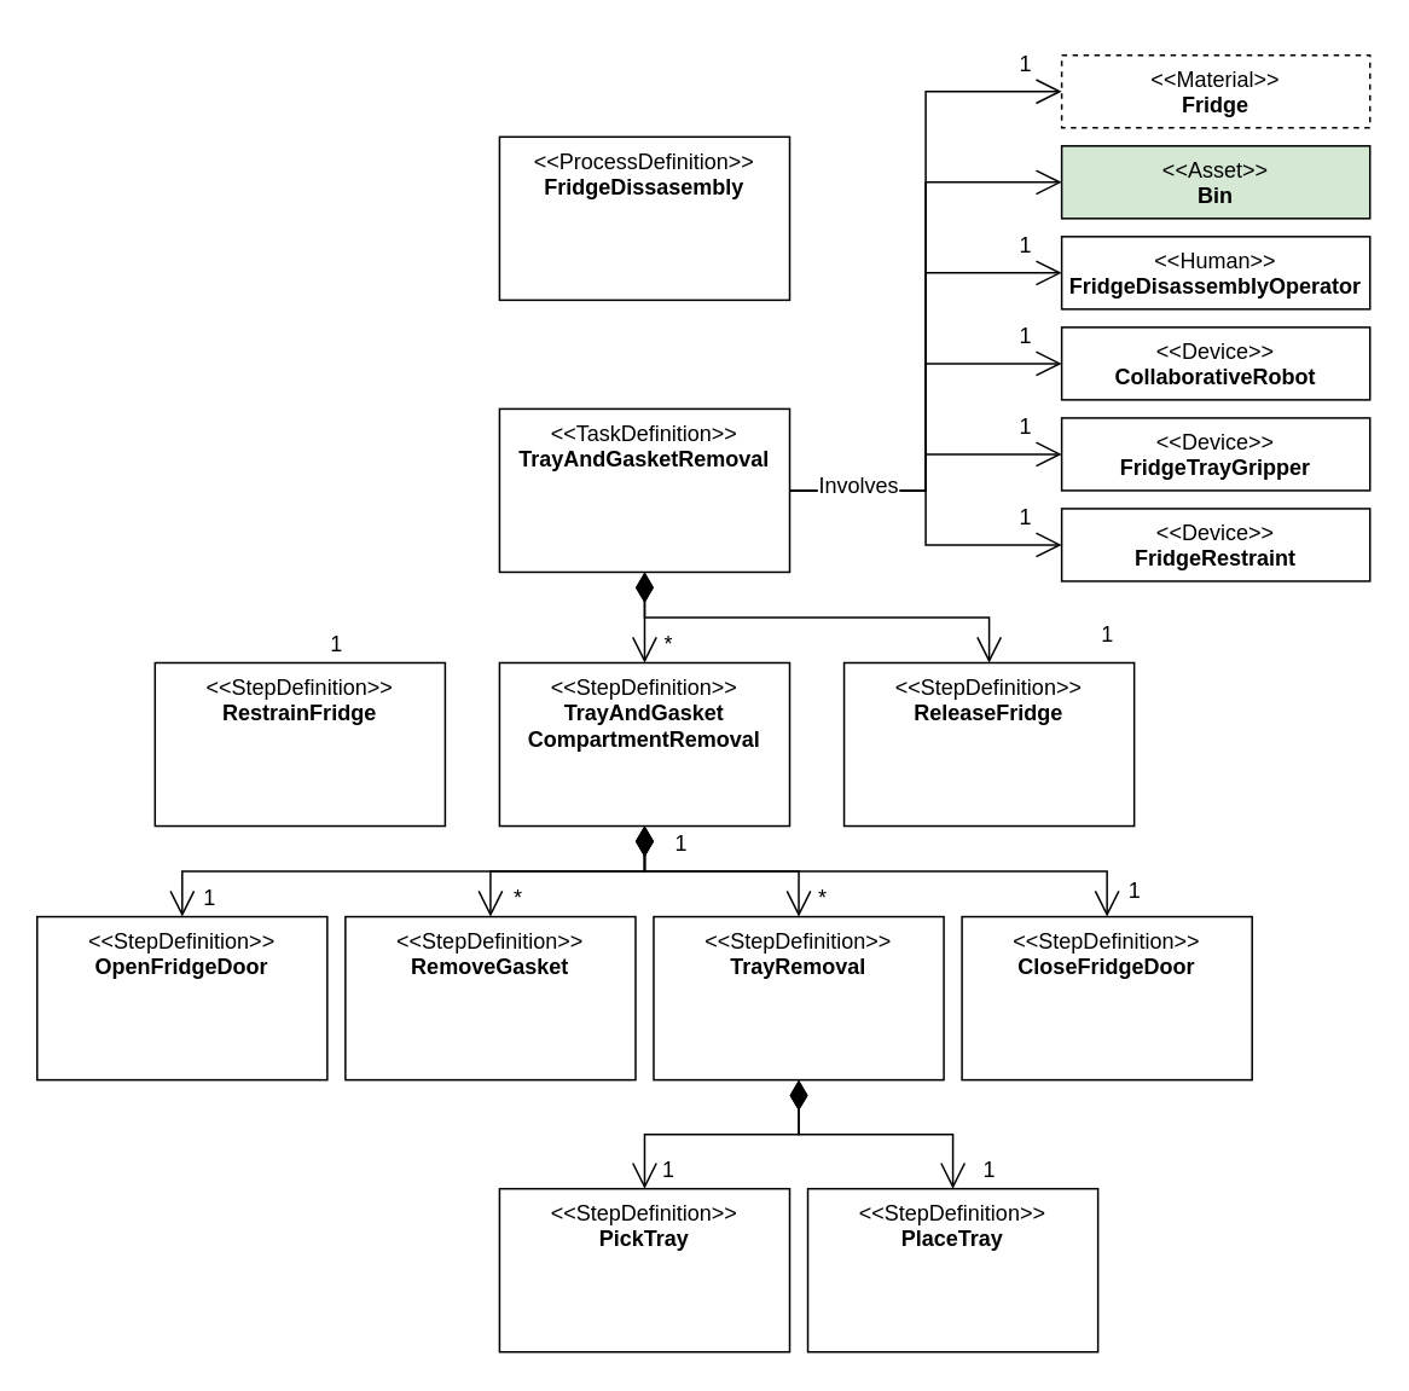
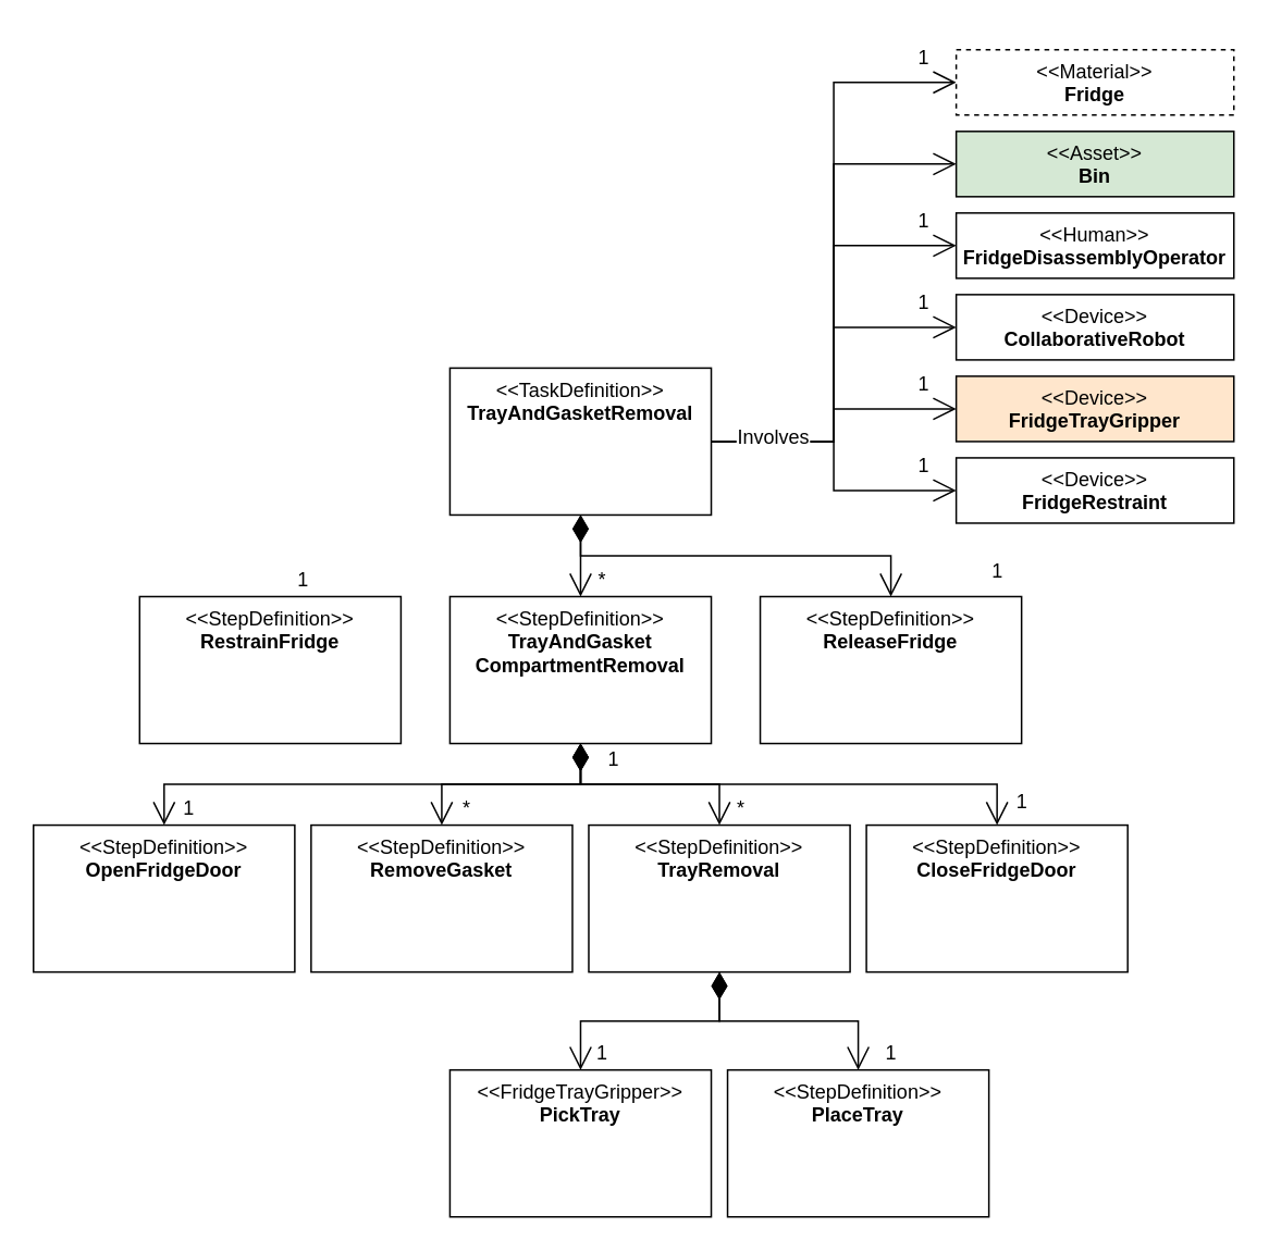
  <mxCell id="0" />
  <mxCell id="1" parent="0" />
- <mxCell id="2" value="&lt;span style=&quot;font-weight: normal;&quot;&gt;&amp;lt;&amp;lt;ProcessDefinition&amp;gt;&amp;gt;&lt;/span&gt;&lt;br&gt;FridgeDissasembly" style="rounded=0;whiteSpace=wrap;html=1;fontStyle=1;spacingBottom=0;verticalAlign=top;" vertex="1" parent="1"><mxGeometry x="275" y="75" width="160" height="90" as="geometry" /></mxCell>
  <mxCell id="3" style="edgeStyle=orthogonalEdgeStyle;shape=connector;rounded=0;html=1;exitX=0.5;exitY=1;exitDx=0;exitDy=0;entryX=0.5;entryY=0;entryDx=0;entryDy=0;labelBackgroundColor=default;strokeColor=default;strokeWidth=1;fontFamily=Helvetica;fontSize=12;fontColor=default;startArrow=diamondThin;startFill=1;endArrow=open;startSize=14;endSize=12;" edge="1" parent="1" source="11" target="16"><mxGeometry relative="1" as="geometry" /></mxCell>
  <mxCell id="4" style="edgeStyle=orthogonalEdgeStyle;shape=connector;rounded=0;html=1;exitX=0.5;exitY=1;exitDx=0;exitDy=0;entryX=0.5;entryY=0;entryDx=0;entryDy=0;labelBackgroundColor=default;strokeColor=default;strokeWidth=1;fontFamily=Helvetica;fontSize=12;fontColor=default;startArrow=diamondThin;startFill=1;endArrow=open;startSize=14;endSize=12;" edge="1" parent="1" source="11" target="23"><mxGeometry relative="1" as="geometry" /></mxCell>
  <mxCell id="5" style="edgeStyle=orthogonalEdgeStyle;shape=connector;rounded=0;html=1;exitX=1;exitY=0.5;exitDx=0;exitDy=0;entryX=0;entryY=0.5;entryDx=0;entryDy=0;labelBackgroundColor=default;strokeColor=default;strokeWidth=1;fontFamily=Helvetica;fontSize=12;fontColor=default;startArrow=none;startFill=0;endArrow=open;startSize=14;endSize=12;" edge="1" parent="1" source="11" target="42"><mxGeometry relative="1" as="geometry" /></mxCell>
  <mxCell id="6" style="edgeStyle=orthogonalEdgeStyle;shape=connector;rounded=0;html=1;exitX=1;exitY=0.5;exitDx=0;exitDy=0;entryX=0;entryY=0.5;entryDx=0;entryDy=0;labelBackgroundColor=default;strokeColor=default;strokeWidth=1;fontFamily=Helvetica;fontSize=12;fontColor=default;startArrow=none;startFill=0;endArrow=open;startSize=14;endSize=12;" edge="1" parent="1" source="11" target="41"><mxGeometry relative="1" as="geometry" /></mxCell>
  <mxCell id="7" style="edgeStyle=orthogonalEdgeStyle;shape=connector;rounded=0;html=1;entryX=0;entryY=0.5;entryDx=0;entryDy=0;labelBackgroundColor=default;strokeColor=default;strokeWidth=1;fontFamily=Helvetica;fontSize=12;fontColor=default;startArrow=none;startFill=0;endArrow=open;startSize=14;endSize=12;" edge="1" parent="1" source="11" target="40"><mxGeometry relative="1" as="geometry" /></mxCell>
  <mxCell id="8" style="edgeStyle=orthogonalEdgeStyle;shape=connector;rounded=0;html=1;entryX=0;entryY=0.5;entryDx=0;entryDy=0;labelBackgroundColor=default;strokeColor=default;strokeWidth=1;fontFamily=Helvetica;fontSize=12;fontColor=default;startArrow=none;startFill=0;endArrow=open;startSize=14;endSize=12;" edge="1" parent="1" source="11" target="39"><mxGeometry relative="1" as="geometry" /></mxCell>
  <mxCell id="9" style="edgeStyle=orthogonalEdgeStyle;shape=connector;rounded=0;html=1;entryX=0;entryY=0.5;entryDx=0;entryDy=0;labelBackgroundColor=default;strokeColor=default;strokeWidth=1;fontFamily=Helvetica;fontSize=12;fontColor=default;startArrow=none;startFill=0;endArrow=open;startSize=14;endSize=12;" edge="1" parent="1" source="11" target="38"><mxGeometry relative="1" as="geometry" /></mxCell>
  <mxCell id="10" style="edgeStyle=orthogonalEdgeStyle;shape=connector;rounded=0;html=1;entryX=0;entryY=0.5;entryDx=0;entryDy=0;labelBackgroundColor=default;strokeColor=default;strokeWidth=1;fontFamily=Helvetica;fontSize=12;fontColor=default;startArrow=none;startFill=0;endArrow=open;startSize=14;endSize=12;" edge="1" parent="1" source="11" target="37"><mxGeometry relative="1" as="geometry" /></mxCell>
  <mxCell id="11" value="&lt;span style=&quot;font-weight: normal;&quot;&gt;&amp;lt;&amp;lt;TaskDefinition&amp;gt;&amp;gt;&lt;/span&gt;&lt;br&gt;TrayAndGasketRemoval" style="rounded=0;whiteSpace=wrap;html=1;fontStyle=1;spacingBottom=0;verticalAlign=top;" vertex="1" parent="1"><mxGeometry x="275" y="225" width="160" height="90" as="geometry" /></mxCell>
  <mxCell id="12" style="edgeStyle=orthogonalEdgeStyle;shape=connector;rounded=0;html=1;exitX=0.5;exitY=1;exitDx=0;exitDy=0;labelBackgroundColor=default;strokeColor=default;strokeWidth=1;fontFamily=Helvetica;fontSize=12;fontColor=default;startArrow=diamondThin;startFill=1;endArrow=open;startSize=14;endSize=12;" edge="1" parent="1" source="14" target="25"><mxGeometry relative="1" as="geometry" /></mxCell>
  <mxCell id="13" style="edgeStyle=orthogonalEdgeStyle;shape=connector;rounded=0;html=1;exitX=0.5;exitY=1;exitDx=0;exitDy=0;entryX=0.5;entryY=0;entryDx=0;entryDy=0;labelBackgroundColor=default;strokeColor=default;strokeWidth=1;fontFamily=Helvetica;fontSize=12;fontColor=default;startArrow=diamondThin;startFill=1;endArrow=open;startSize=14;endSize=12;" edge="1" parent="1" source="14" target="26"><mxGeometry relative="1" as="geometry" /></mxCell>
  <mxCell id="14" value="&lt;span style=&quot;font-weight: normal;&quot;&gt;&amp;lt;&amp;lt;StepDefinition&amp;gt;&amp;gt;&lt;/span&gt;&lt;br&gt;TrayRemoval" style="rounded=0;whiteSpace=wrap;html=1;fontStyle=1;spacingBottom=0;verticalAlign=top;" vertex="1" parent="1"><mxGeometry x="360" y="505" width="160" height="90" as="geometry" /></mxCell>
  <mxCell id="15" value="&lt;span style=&quot;font-weight: normal;&quot;&gt;&amp;lt;&amp;lt;StepDefinition&amp;gt;&amp;gt;&lt;/span&gt;&lt;br&gt;RestrainFridge" style="rounded=0;whiteSpace=wrap;html=1;fontStyle=1;spacingBottom=0;verticalAlign=top;" vertex="1" parent="1"><mxGeometry x="85" y="365" width="160" height="90" as="geometry" /></mxCell>
  <mxCell id="16" value="&lt;span style=&quot;font-weight: normal;&quot;&gt;&amp;lt;&amp;lt;StepDefinition&amp;gt;&amp;gt;&lt;/span&gt;&lt;br&gt;ReleaseFridge" style="rounded=0;whiteSpace=wrap;html=1;fontStyle=1;spacingBottom=0;verticalAlign=top;" vertex="1" parent="1"><mxGeometry x="465" y="365" width="160" height="90" as="geometry" /></mxCell>
  <mxCell id="17" value="&lt;span style=&quot;font-weight: normal;&quot;&gt;&amp;lt;&amp;lt;StepDefinition&amp;gt;&amp;gt;&lt;/span&gt;&lt;br&gt;OpenFridgeDoor" style="rounded=0;whiteSpace=wrap;html=1;fontStyle=1;spacingBottom=0;verticalAlign=top;" vertex="1" parent="1"><mxGeometry x="20" y="505" width="160" height="90" as="geometry" /></mxCell>
  <mxCell id="18" value="&lt;span style=&quot;font-weight: normal;&quot;&gt;&amp;lt;&amp;lt;StepDefinition&amp;gt;&amp;gt;&lt;br&gt;&lt;/span&gt;CloseFridgeDoor" style="rounded=0;whiteSpace=wrap;html=1;fontStyle=1;spacingBottom=0;verticalAlign=top;" vertex="1" parent="1"><mxGeometry x="530" y="505" width="160" height="90" as="geometry" /></mxCell>
  <mxCell id="19" style="edgeStyle=orthogonalEdgeStyle;shape=connector;rounded=0;html=1;exitX=0.5;exitY=1;exitDx=0;exitDy=0;entryX=0.5;entryY=0;entryDx=0;entryDy=0;labelBackgroundColor=default;strokeColor=default;strokeWidth=1;fontFamily=Helvetica;fontSize=12;fontColor=default;startArrow=diamondThin;startFill=1;endArrow=open;startSize=14;endSize=12;" edge="1" parent="1" source="23" target="17"><mxGeometry relative="1" as="geometry" /></mxCell>
  <mxCell id="20" style="edgeStyle=orthogonalEdgeStyle;shape=connector;rounded=0;html=1;exitX=0.5;exitY=1;exitDx=0;exitDy=0;labelBackgroundColor=default;strokeColor=default;strokeWidth=1;fontFamily=Helvetica;fontSize=12;fontColor=default;startArrow=diamondThin;startFill=1;endArrow=open;startSize=14;endSize=12;" edge="1" parent="1" source="23" target="14"><mxGeometry relative="1" as="geometry" /></mxCell>
  <mxCell id="21" style="edgeStyle=orthogonalEdgeStyle;shape=connector;rounded=0;html=1;exitX=0.5;exitY=1;exitDx=0;exitDy=0;entryX=0.5;entryY=0;entryDx=0;entryDy=0;labelBackgroundColor=default;strokeColor=default;strokeWidth=1;fontFamily=Helvetica;fontSize=12;fontColor=default;startArrow=diamondThin;startFill=1;endArrow=open;startSize=14;endSize=12;" edge="1" parent="1" source="23" target="18"><mxGeometry relative="1" as="geometry" /></mxCell>
  <mxCell id="22" style="edgeStyle=orthogonalEdgeStyle;shape=connector;rounded=0;html=1;exitX=0.5;exitY=1;exitDx=0;exitDy=0;entryX=0.5;entryY=0;entryDx=0;entryDy=0;labelBackgroundColor=default;strokeColor=default;strokeWidth=1;fontFamily=Helvetica;fontSize=12;fontColor=default;startArrow=diamondThin;startFill=1;endArrow=open;startSize=14;endSize=12;" edge="1" parent="1" source="23" target="24"><mxGeometry relative="1" as="geometry" /></mxCell>
  <mxCell id="23" value="&lt;span style=&quot;font-weight: normal;&quot;&gt;&amp;lt;&amp;lt;StepDefinition&amp;gt;&amp;gt;&lt;/span&gt;&lt;br&gt;TrayAndGasket&lt;br&gt;CompartmentRemoval" style="rounded=0;whiteSpace=wrap;html=1;fontStyle=1;spacingBottom=0;verticalAlign=top;" vertex="1" parent="1"><mxGeometry x="275" y="365" width="160" height="90" as="geometry" /></mxCell>
  <mxCell id="24" value="&lt;span style=&quot;font-weight: normal;&quot;&gt;&amp;lt;&amp;lt;StepDefinition&amp;gt;&amp;gt;&lt;/span&gt;&lt;br&gt;RemoveGasket" style="rounded=0;whiteSpace=wrap;html=1;fontStyle=1;spacingBottom=0;verticalAlign=top;" vertex="1" parent="1"><mxGeometry x="190" y="505" width="160" height="90" as="geometry" /></mxCell>
- <mxCell id="25" value="&lt;span style=&quot;font-weight: normal;&quot;&gt;&amp;lt;&amp;lt;StepDefinition&amp;gt;&amp;gt;&lt;/span&gt;&lt;br&gt;PickTray" style="rounded=0;whiteSpace=wrap;html=1;fontStyle=1;spacingBottom=0;verticalAlign=top;" vertex="1" parent="1"><mxGeometry x="275" y="655" width="160" height="90" as="geometry" /></mxCell>
+ <mxCell id="25" value="&lt;span style=&quot;font-weight: normal;&quot;&gt;&amp;lt;&amp;lt;FridgeTrayGripper&amp;gt;&amp;gt;&lt;/span&gt;&lt;br&gt;PickTray" style="rounded=0;whiteSpace=wrap;html=1;fontStyle=1;spacingBottom=0;verticalAlign=top;" vertex="1" parent="1"><mxGeometry x="275" y="655" width="160" height="90" as="geometry" /></mxCell>
  <mxCell id="26" value="&lt;span style=&quot;font-weight: normal;&quot;&gt;&amp;lt;&amp;lt;StepDefinition&amp;gt;&amp;gt;&lt;/span&gt;&lt;br&gt;PlaceTray" style="rounded=0;whiteSpace=wrap;html=1;fontStyle=1;spacingBottom=0;verticalAlign=top;" vertex="1" parent="1"><mxGeometry x="445" y="655" width="160" height="90" as="geometry" /></mxCell>
  <mxCell id="27" value="*" style="text;html=1;align=center;verticalAlign=middle;resizable=0;points=[];autosize=1;strokeColor=none;fillColor=none;fontSize=12;fontFamily=Helvetica;fontColor=default;" vertex="1" parent="1"><mxGeometry x="438" y="480" width="30" height="30" as="geometry" /></mxCell>
  <mxCell id="28" value="1" style="text;html=1;align=center;verticalAlign=middle;resizable=0;points=[];autosize=1;strokeColor=none;fillColor=none;fontSize=12;fontFamily=Helvetica;fontColor=default;" vertex="1" parent="1"><mxGeometry x="360" y="450" width="30" height="30" as="geometry" /></mxCell>
  <mxCell id="29" value="1" style="text;html=1;align=center;verticalAlign=middle;resizable=0;points=[];autosize=1;strokeColor=none;fillColor=none;fontSize=12;fontFamily=Helvetica;fontColor=default;" vertex="1" parent="1"><mxGeometry x="170" y="340" width="30" height="30" as="geometry" /></mxCell>
  <mxCell id="30" value="1" style="text;html=1;align=center;verticalAlign=middle;resizable=0;points=[];autosize=1;strokeColor=none;fillColor=none;fontSize=12;fontFamily=Helvetica;fontColor=default;" vertex="1" parent="1"><mxGeometry x="595" y="335" width="30" height="30" as="geometry" /></mxCell>
  <mxCell id="31" value="*" style="text;html=1;align=center;verticalAlign=middle;resizable=0;points=[];autosize=1;strokeColor=none;fillColor=none;fontSize=12;fontFamily=Helvetica;fontColor=default;" vertex="1" parent="1"><mxGeometry x="353" y="340" width="30" height="30" as="geometry" /></mxCell>
  <mxCell id="32" value="1" style="text;html=1;align=center;verticalAlign=middle;resizable=0;points=[];autosize=1;strokeColor=none;fillColor=none;fontSize=12;fontFamily=Helvetica;fontColor=default;" vertex="1" parent="1"><mxGeometry x="100" y="480" width="30" height="30" as="geometry" /></mxCell>
  <mxCell id="33" value="*" style="text;html=1;align=center;verticalAlign=middle;resizable=0;points=[];autosize=1;strokeColor=none;fillColor=none;fontSize=12;fontFamily=Helvetica;fontColor=default;" vertex="1" parent="1"><mxGeometry x="270" y="480" width="30" height="30" as="geometry" /></mxCell>
  <mxCell id="34" value="1" style="text;html=1;align=center;verticalAlign=middle;resizable=0;points=[];autosize=1;strokeColor=none;fillColor=none;fontSize=12;fontFamily=Helvetica;fontColor=default;" vertex="1" parent="1"><mxGeometry x="610" y="476" width="30" height="30" as="geometry" /></mxCell>
  <mxCell id="35" value="1" style="text;html=1;align=center;verticalAlign=middle;resizable=0;points=[];autosize=1;strokeColor=none;fillColor=none;fontSize=12;fontFamily=Helvetica;fontColor=default;" vertex="1" parent="1"><mxGeometry x="353" y="630" width="30" height="30" as="geometry" /></mxCell>
  <mxCell id="36" value="1" style="text;html=1;align=center;verticalAlign=middle;resizable=0;points=[];autosize=1;strokeColor=none;fillColor=none;fontSize=12;fontFamily=Helvetica;fontColor=default;" vertex="1" parent="1"><mxGeometry x="530" y="630" width="30" height="30" as="geometry" /></mxCell>
  <mxCell id="37" value="&lt;span style=&quot;font-weight: normal;&quot;&gt;&amp;lt;&amp;lt;Material&amp;gt;&amp;gt;&lt;/span&gt;&lt;br&gt;Fridge" style="rounded=0;whiteSpace=wrap;html=1;fontStyle=1;spacingBottom=0;verticalAlign=top;dashed=1;" vertex="1" parent="1"><mxGeometry x="585" y="30" width="170" height="40" as="geometry" /></mxCell>
  <mxCell id="38" value="&lt;span style=&quot;font-weight: normal;&quot;&gt;&amp;lt;&amp;lt;Asset&amp;gt;&amp;gt;&lt;br&gt;&lt;/span&gt;Bin" style="rounded=0;whiteSpace=wrap;html=1;fontStyle=1;spacingBottom=0;verticalAlign=top;fillColor=#d5e8d4;" vertex="1" parent="1"><mxGeometry x="585" y="80" width="170" height="40" as="geometry" /></mxCell>
  <mxCell id="39" value="&lt;span style=&quot;font-weight: normal;&quot;&gt;&amp;lt;&amp;lt;Human&amp;gt;&amp;gt;&lt;/span&gt;&lt;br&gt;FridgeDisassemblyOperator" style="rounded=0;whiteSpace=wrap;html=1;fontStyle=1;spacingBottom=0;verticalAlign=top;" vertex="1" parent="1"><mxGeometry x="585" y="130" width="170" height="40" as="geometry" /></mxCell>
  <mxCell id="40" value="&lt;span style=&quot;font-weight: normal;&quot;&gt;&amp;lt;&amp;lt;Device&amp;gt;&amp;gt;&lt;/span&gt;&lt;br&gt;CollaborativeRobot" style="rounded=0;whiteSpace=wrap;html=1;fontStyle=1;spacingBottom=0;verticalAlign=top;" vertex="1" parent="1"><mxGeometry x="585" y="180" width="170" height="40" as="geometry" /></mxCell>
- <mxCell id="41" value="&lt;span style=&quot;font-weight: normal;&quot;&gt;&amp;lt;&amp;lt;Device&amp;gt;&amp;gt;&lt;/span&gt;&lt;br&gt;FridgeTrayGripper" style="rounded=0;whiteSpace=wrap;html=1;fontStyle=1;spacingBottom=0;verticalAlign=top;" vertex="1" parent="1"><mxGeometry x="585" y="230" width="170" height="40" as="geometry" /></mxCell>
+ <mxCell id="41" value="&lt;span style=&quot;font-weight: normal;&quot;&gt;&amp;lt;&amp;lt;Device&amp;gt;&amp;gt;&lt;/span&gt;&lt;br&gt;FridgeTrayGripper" style="rounded=0;whiteSpace=wrap;html=1;fontStyle=1;spacingBottom=0;verticalAlign=top;fillColor=#ffe6cc;" vertex="1" parent="1"><mxGeometry x="585" y="230" width="170" height="40" as="geometry" /></mxCell>
  <mxCell id="42" value="&lt;span style=&quot;font-weight: normal;&quot;&gt;&amp;lt;&amp;lt;Device&amp;gt;&amp;gt;&lt;/span&gt;&lt;br&gt;FridgeRestraint" style="rounded=0;whiteSpace=wrap;html=1;fontStyle=1;spacingBottom=0;verticalAlign=top;" vertex="1" parent="1"><mxGeometry x="585" y="280" width="170" height="40" as="geometry" /></mxCell>
  <mxCell id="43" value="Involves" style="text;html=1;align=center;verticalAlign=middle;resizable=0;points=[];autosize=1;strokeColor=none;fillColor=none;fontSize=12;fontFamily=Helvetica;fontColor=default;labelBackgroundColor=default;" vertex="1" parent="1"><mxGeometry x="438" y="253" width="70" height="30" as="geometry" /></mxCell>
  <mxCell id="44" value="1" style="text;html=1;align=center;verticalAlign=middle;resizable=0;points=[];autosize=1;strokeColor=none;fillColor=none;fontSize=12;fontFamily=Helvetica;fontColor=default;" vertex="1" parent="1"><mxGeometry x="550" y="20" width="30" height="30" as="geometry" /></mxCell>
  <mxCell id="45" value="1" style="text;html=1;align=center;verticalAlign=middle;resizable=0;points=[];autosize=1;strokeColor=none;fillColor=none;fontSize=12;fontFamily=Helvetica;fontColor=default;" vertex="1" parent="1"><mxGeometry x="550" y="120" width="30" height="30" as="geometry" /></mxCell>
  <mxCell id="46" value="1" style="text;html=1;align=center;verticalAlign=middle;resizable=0;points=[];autosize=1;strokeColor=none;fillColor=none;fontSize=12;fontFamily=Helvetica;fontColor=default;" vertex="1" parent="1"><mxGeometry x="550" y="170" width="30" height="30" as="geometry" /></mxCell>
  <mxCell id="47" value="1" style="text;html=1;align=center;verticalAlign=middle;resizable=0;points=[];autosize=1;strokeColor=none;fillColor=none;fontSize=12;fontFamily=Helvetica;fontColor=default;" vertex="1" parent="1"><mxGeometry x="550" y="220" width="30" height="30" as="geometry" /></mxCell>
  <mxCell id="48" value="1" style="text;html=1;align=center;verticalAlign=middle;resizable=0;points=[];autosize=1;strokeColor=none;fillColor=none;fontSize=12;fontFamily=Helvetica;fontColor=default;" vertex="1" parent="1"><mxGeometry x="550" y="270" width="30" height="30" as="geometry" /></mxCell>
